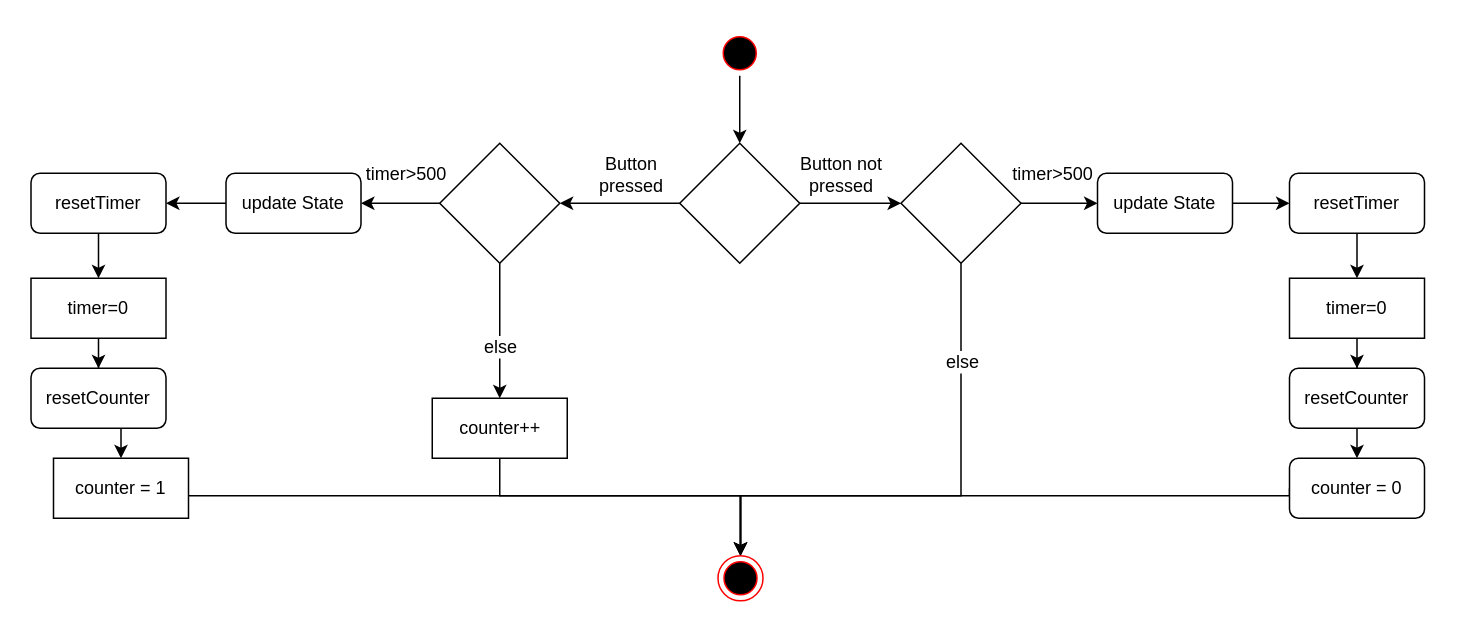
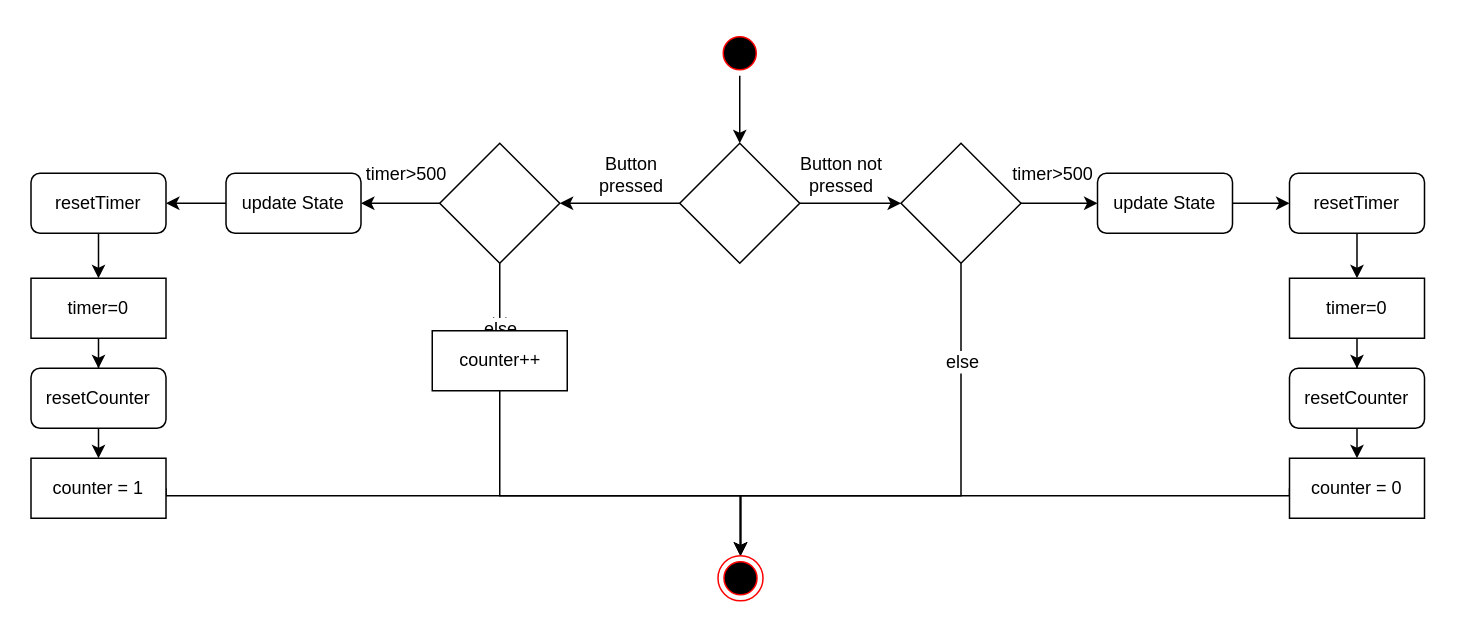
  <mxCell id="0" />
  <mxCell id="1" parent="0" />
  <mxCell id="2" value="" style="edgeStyle=orthogonalEdgeStyle;rounded=0;orthogonalLoop=1;jettySize=auto;html=1;" edge="1" parent="1" source="3" target="9"><mxGeometry relative="1" as="geometry" /></mxCell>
  <mxCell id="3" value="resetTimer" style="rounded=1;whiteSpace=wrap;html=1;" vertex="1" parent="1"><mxGeometry x="20" y="115" width="90" height="40" as="geometry" /></mxCell>
  <mxCell id="4" style="edgeStyle=orthogonalEdgeStyle;rounded=0;orthogonalLoop=1;jettySize=auto;html=1;exitX=0.5;exitY=1;exitDx=0;exitDy=0;entryX=0.5;entryY=0;entryDx=0;entryDy=0;" edge="1" parent="1" source="5" target="7"><mxGeometry relative="1" as="geometry" /></mxCell>
  <mxCell id="5" value="resetCounter" style="rounded=1;whiteSpace=wrap;html=1;" vertex="1" parent="1"><mxGeometry x="20" y="245" width="90" height="40" as="geometry" /></mxCell>
  <mxCell id="6" style="edgeStyle=orthogonalEdgeStyle;rounded=0;orthogonalLoop=1;jettySize=auto;html=1;exitX=1;exitY=0.5;exitDx=0;exitDy=0;entryX=0.5;entryY=0;entryDx=0;entryDy=0;" edge="1" parent="1" source="7" target="41"><mxGeometry relative="1" as="geometry"><Array as="points"><mxPoint x="110" y="330" /><mxPoint x="493" y="330" /></Array></mxGeometry></mxCell>
- <mxCell id="7" value="counter = 1" style="rounded=0;whiteSpace=wrap;html=1;" vertex="1" parent="1"><mxGeometry x="35" y="305" width="90" height="40" as="geometry" /></mxCell>
+ <mxCell id="7" value="counter = 1" style="rounded=0;whiteSpace=wrap;html=1;" vertex="1" parent="1"><mxGeometry x="20" y="305" width="90" height="40" as="geometry" /></mxCell>
  <mxCell id="8" value="" style="edgeStyle=orthogonalEdgeStyle;rounded=0;orthogonalLoop=1;jettySize=auto;html=1;" edge="1" parent="1" source="9" target="5"><mxGeometry relative="1" as="geometry" /></mxCell>
  <mxCell id="9" value="timer=0" style="rounded=0;whiteSpace=wrap;html=1;" vertex="1" parent="1"><mxGeometry x="20" y="185" width="90" height="40" as="geometry" /></mxCell>
  <mxCell id="10" style="edgeStyle=orthogonalEdgeStyle;rounded=0;orthogonalLoop=1;jettySize=auto;html=1;exitX=0.5;exitY=1;exitDx=0;exitDy=0;entryX=0.5;entryY=0;entryDx=0;entryDy=0;" edge="1" parent="1" source="14" target="16"><mxGeometry relative="1" as="geometry" /></mxCell>
  <mxCell id="11" value="else" style="text;html=1;resizable=0;points=[];align=center;verticalAlign=middle;labelBackgroundColor=#ffffff;" vertex="1" connectable="0" parent="10"><mxGeometry x="-0.475" y="-3" relative="1" as="geometry"><mxPoint x="3" y="31" as="offset" /></mxGeometry></mxCell>
  <mxCell id="12" style="edgeStyle=orthogonalEdgeStyle;rounded=0;orthogonalLoop=1;jettySize=auto;html=1;exitX=0;exitY=0.5;exitDx=0;exitDy=0;entryX=1;entryY=0.5;entryDx=0;entryDy=0;" edge="1" parent="1" source="14" target="38"><mxGeometry relative="1" as="geometry" /></mxCell>
  <mxCell id="13" value="timer&amp;gt;500" style="text;html=1;resizable=0;points=[];align=center;verticalAlign=middle;labelBackgroundColor=#ffffff;" vertex="1" connectable="0" parent="12"><mxGeometry x="0.019" relative="1" as="geometry"><mxPoint x="4" y="-20" as="offset" /></mxGeometry></mxCell>
  <mxCell id="14" value="" style="rhombus;whiteSpace=wrap;html=1;" vertex="1" parent="1"><mxGeometry x="292.5" y="95" width="80" height="80" as="geometry" /></mxCell>
  <mxCell id="15" style="edgeStyle=orthogonalEdgeStyle;rounded=0;orthogonalLoop=1;jettySize=auto;html=1;exitX=0.5;exitY=1;exitDx=0;exitDy=0;entryX=0.5;entryY=0;entryDx=0;entryDy=0;" edge="1" parent="1" source="16" target="41"><mxGeometry relative="1" as="geometry"><Array as="points"><mxPoint x="333" y="330" /><mxPoint x="493" y="330" /></Array></mxGeometry></mxCell>
- <mxCell id="16" value="counter++" style="rounded=0;whiteSpace=wrap;html=1;" vertex="1" parent="1"><mxGeometry x="287.5" y="265" width="90" height="40" as="geometry" /></mxCell>
+ <mxCell id="16" value="counter++" style="rounded=0;whiteSpace=wrap;html=1;" vertex="1" parent="1"><mxGeometry x="287.5" y="220" width="90" height="40" as="geometry" /></mxCell>
  <mxCell id="17" value="" style="edgeStyle=orthogonalEdgeStyle;rounded=0;orthogonalLoop=1;jettySize=auto;html=1;" edge="1" parent="1" source="18" target="24"><mxGeometry relative="1" as="geometry" /></mxCell>
  <mxCell id="18" value="resetTimer" style="rounded=1;whiteSpace=wrap;html=1;" vertex="1" parent="1"><mxGeometry x="859" y="115" width="90" height="40" as="geometry" /></mxCell>
  <mxCell id="19" style="edgeStyle=orthogonalEdgeStyle;rounded=0;orthogonalLoop=1;jettySize=auto;html=1;exitX=0.5;exitY=1;exitDx=0;exitDy=0;entryX=0.5;entryY=0;entryDx=0;entryDy=0;" edge="1" parent="1" source="20" target="22"><mxGeometry relative="1" as="geometry" /></mxCell>
  <mxCell id="20" value="resetCounter" style="rounded=1;whiteSpace=wrap;html=1;" vertex="1" parent="1"><mxGeometry x="859" y="245" width="90" height="40" as="geometry" /></mxCell>
  <mxCell id="21" style="edgeStyle=orthogonalEdgeStyle;rounded=0;orthogonalLoop=1;jettySize=auto;html=1;exitX=0;exitY=0.5;exitDx=0;exitDy=0;entryX=0.5;entryY=0;entryDx=0;entryDy=0;" edge="1" parent="1" source="22" target="41"><mxGeometry relative="1" as="geometry"><Array as="points"><mxPoint x="859" y="330" /><mxPoint x="493" y="330" /></Array></mxGeometry></mxCell>
- <mxCell id="22" value="counter = 0" style="whiteSpace=wrap;html=1;rounded=1;" vertex="1" parent="1"><mxGeometry x="859" y="305" width="90" height="40" as="geometry" /></mxCell>
+ <mxCell id="22" value="counter = 0" style="rounded=0;whiteSpace=wrap;html=1;" vertex="1" parent="1"><mxGeometry x="859" y="305" width="90" height="40" as="geometry" /></mxCell>
  <mxCell id="23" value="" style="edgeStyle=orthogonalEdgeStyle;rounded=0;orthogonalLoop=1;jettySize=auto;html=1;" edge="1" parent="1" source="24" target="20"><mxGeometry relative="1" as="geometry" /></mxCell>
  <mxCell id="24" value="timer=0" style="rounded=0;whiteSpace=wrap;html=1;" vertex="1" parent="1"><mxGeometry x="859" y="185" width="90" height="40" as="geometry" /></mxCell>
  <mxCell id="25" style="edgeStyle=orthogonalEdgeStyle;rounded=0;orthogonalLoop=1;jettySize=auto;html=1;exitX=0.5;exitY=1;exitDx=0;exitDy=0;entryX=0.5;entryY=0;entryDx=0;entryDy=0;" edge="1" parent="1" source="29" target="41"><mxGeometry relative="1" as="geometry"><mxPoint x="734" y="370" as="targetPoint" /><Array as="points"><mxPoint x="640" y="330" /><mxPoint x="493" y="330" /></Array></mxGeometry></mxCell>
  <mxCell id="26" value="else" style="text;html=1;resizable=0;points=[];align=center;verticalAlign=middle;labelBackgroundColor=#ffffff;" vertex="1" connectable="0" parent="25"><mxGeometry x="-0.475" y="-3" relative="1" as="geometry"><mxPoint x="3" y="-25" as="offset" /></mxGeometry></mxCell>
  <mxCell id="27" style="edgeStyle=orthogonalEdgeStyle;rounded=0;orthogonalLoop=1;jettySize=auto;html=1;exitX=1;exitY=0.5;exitDx=0;exitDy=0;entryX=0;entryY=0.5;entryDx=0;entryDy=0;" edge="1" parent="1" source="29" target="40"><mxGeometry relative="1" as="geometry" /></mxCell>
  <mxCell id="28" value="timer&amp;gt;500" style="text;html=1;resizable=0;points=[];align=center;verticalAlign=middle;labelBackgroundColor=#ffffff;" vertex="1" connectable="0" parent="27"><mxGeometry x="-0.372" relative="1" as="geometry"><mxPoint x="4" y="-20" as="offset" /></mxGeometry></mxCell>
  <mxCell id="29" value="" style="rhombus;whiteSpace=wrap;html=1;" vertex="1" parent="1"><mxGeometry x="600" y="95" width="80" height="80" as="geometry" /></mxCell>
  <mxCell id="30" style="edgeStyle=orthogonalEdgeStyle;rounded=0;orthogonalLoop=1;jettySize=auto;html=1;exitX=0.5;exitY=1;exitDx=0;exitDy=0;entryX=0.5;entryY=0;entryDx=0;entryDy=0;" edge="1" parent="1" source="31" target="36"><mxGeometry relative="1" as="geometry" /></mxCell>
  <mxCell id="31" value="" style="ellipse;html=1;shape=startState;fillColor=#000000;strokeColor=#ff0000;" vertex="1" parent="1"><mxGeometry x="477.5" y="20" width="30" height="30" as="geometry" /></mxCell>
  <mxCell id="32" style="edgeStyle=orthogonalEdgeStyle;rounded=0;orthogonalLoop=1;jettySize=auto;html=1;exitX=1;exitY=0.5;exitDx=0;exitDy=0;" edge="1" parent="1" source="36" target="29"><mxGeometry relative="1" as="geometry" /></mxCell>
  <mxCell id="33" value="Button not &lt;br&gt;pressed" style="text;html=1;resizable=0;points=[];align=center;verticalAlign=middle;labelBackgroundColor=#ffffff;" vertex="1" connectable="0" parent="32"><mxGeometry x="-0.284" y="4" relative="1" as="geometry"><mxPoint x="3" y="-16" as="offset" /></mxGeometry></mxCell>
  <mxCell id="34" style="edgeStyle=orthogonalEdgeStyle;rounded=0;orthogonalLoop=1;jettySize=auto;html=1;exitX=0;exitY=0.5;exitDx=0;exitDy=0;entryX=1;entryY=0.5;entryDx=0;entryDy=0;" edge="1" parent="1" source="36" target="14"><mxGeometry relative="1" as="geometry" /></mxCell>
  <mxCell id="35" value="Button &lt;br&gt;pressed" style="text;html=1;resizable=0;points=[];align=center;verticalAlign=middle;labelBackgroundColor=#ffffff;" vertex="1" connectable="0" parent="34"><mxGeometry x="-0.4" y="-3" relative="1" as="geometry"><mxPoint x="-9" y="-17" as="offset" /></mxGeometry></mxCell>
  <mxCell id="36" value="" style="rhombus;whiteSpace=wrap;html=1;" vertex="1" parent="1"><mxGeometry x="452.5" y="95" width="80" height="80" as="geometry" /></mxCell>
  <mxCell id="37" style="edgeStyle=orthogonalEdgeStyle;rounded=0;orthogonalLoop=1;jettySize=auto;html=1;exitX=0;exitY=0.5;exitDx=0;exitDy=0;entryX=1;entryY=0.5;entryDx=0;entryDy=0;" edge="1" parent="1" source="38" target="3"><mxGeometry relative="1" as="geometry" /></mxCell>
  <mxCell id="38" value="update State" style="rounded=1;whiteSpace=wrap;html=1;" vertex="1" parent="1"><mxGeometry x="150" y="115" width="90" height="40" as="geometry" /></mxCell>
  <mxCell id="39" style="edgeStyle=orthogonalEdgeStyle;rounded=0;orthogonalLoop=1;jettySize=auto;html=1;exitX=1;exitY=0.5;exitDx=0;exitDy=0;entryX=0;entryY=0.5;entryDx=0;entryDy=0;" edge="1" parent="1" source="40" target="18"><mxGeometry relative="1" as="geometry" /></mxCell>
  <mxCell id="40" value="update State" style="rounded=1;whiteSpace=wrap;html=1;" vertex="1" parent="1"><mxGeometry x="731" y="115" width="90" height="40" as="geometry" /></mxCell>
  <mxCell id="41" value="" style="ellipse;html=1;shape=endState;fillColor=#000000;strokeColor=#ff0000;" vertex="1" parent="1"><mxGeometry x="478" y="370" width="30" height="30" as="geometry" /></mxCell>
